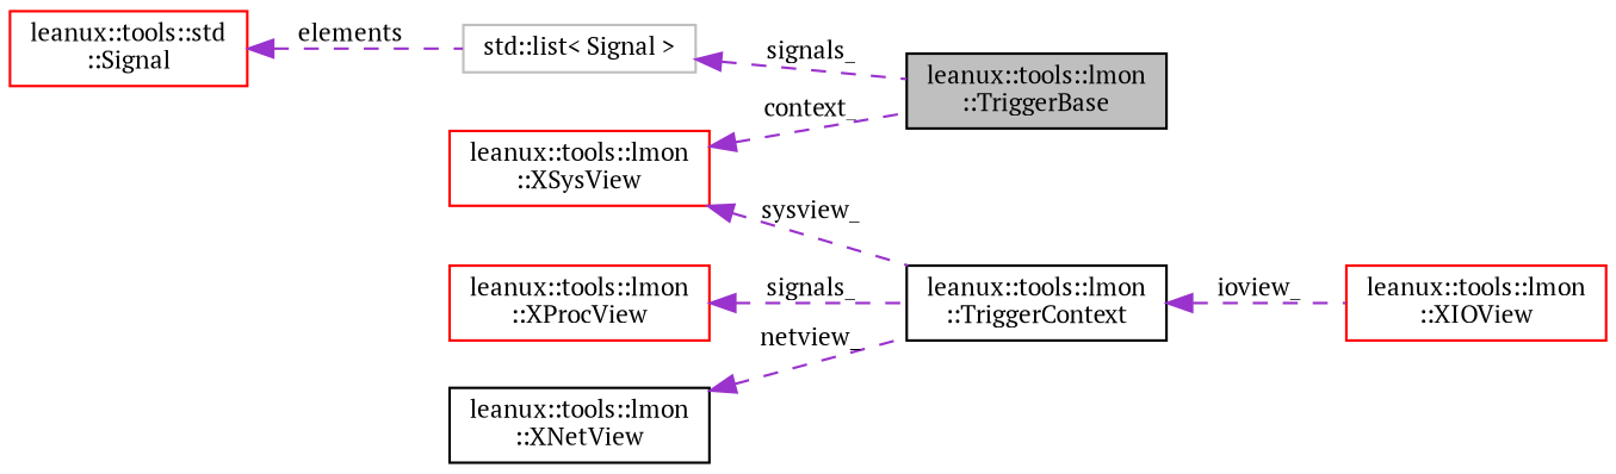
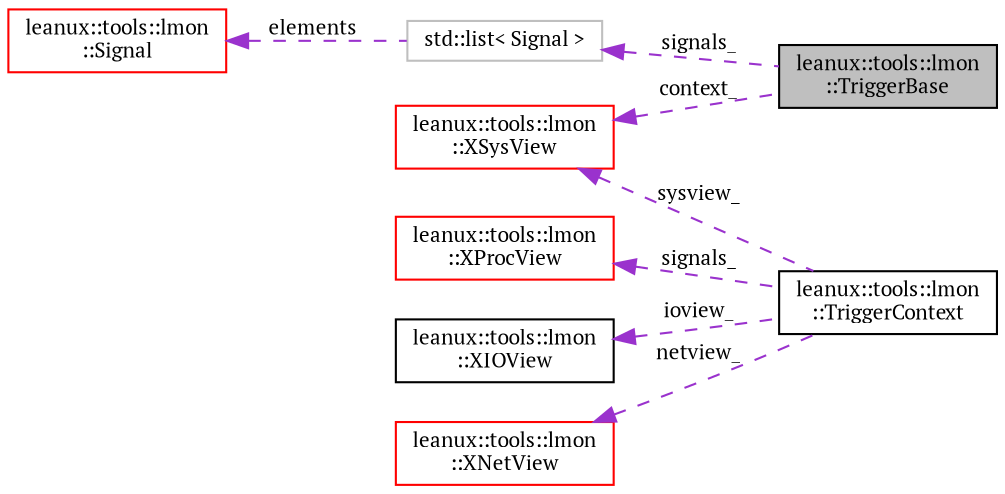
  digraph {
    fontname="PT Serif"
    rankdir=LR
    node [color=red fontname="PT Serif" fontsize=10 shape=record]
    edge [color=darkorchid3 dir=back fontname="PT Serif" fontsize=10 labelfontname=Helvetica labelfontsize=10 style=dashed]
    n1 [color=black fillcolor=grey75 fontcolor=black height=0.2 label="leanux::tools::lmon\l::TriggerBase" style=filled width=0.4]
    n2 [color=grey75 height=0.2 label="std::list\< Signal \>" width=0.4]
-   n3 [height=0.2 label="leanux::tools::std\l::Signal" width=0.4]
+   n3 [height=0.2 label="leanux::tools::lmon\l::Signal" width=0.4]
    n4 [color=black height=0.2 label="leanux::tools::lmon\l::TriggerContext" width=0.4]
    n5 [height=0.2 label="leanux::tools::lmon\l::XSysView" width=0.4]
    n6 [height=0.2 label="leanux::tools::lmon\l::XProcView" width=0.4]
-   n7 [height=0.2 label="leanux::tools::lmon\l::XIOView" width=0.4]
-   n8 [color=black height=0.2 label="leanux::tools::lmon\l::XNetView" width=0.4]
+   n7 [color=black height=0.2 label="leanux::tools::lmon\l::XIOView" width=0.4]
+   n8 [height=0.2 label="leanux::tools::lmon\l::XNetView" width=0.4]
    n2 -> n1 [label=" signals_"]
    n3 -> n2 [label=" elements"]
    n5 -> n1 [label=" context_"]
    n5 -> n4 [label=" sysview_"]
    n6 -> n4 [label=" signals_"]
-   n4 -> n7 [label=" ioview_"]
+   n7 -> n4 [label=" ioview_"]
    n8 -> n4 [label=" netview_"]
  }
